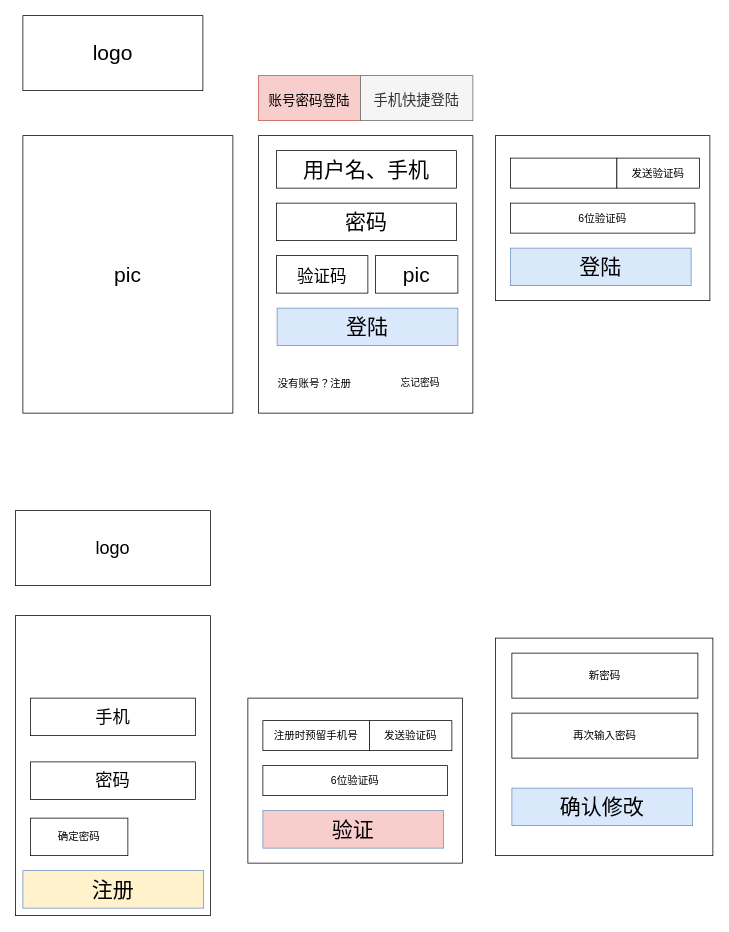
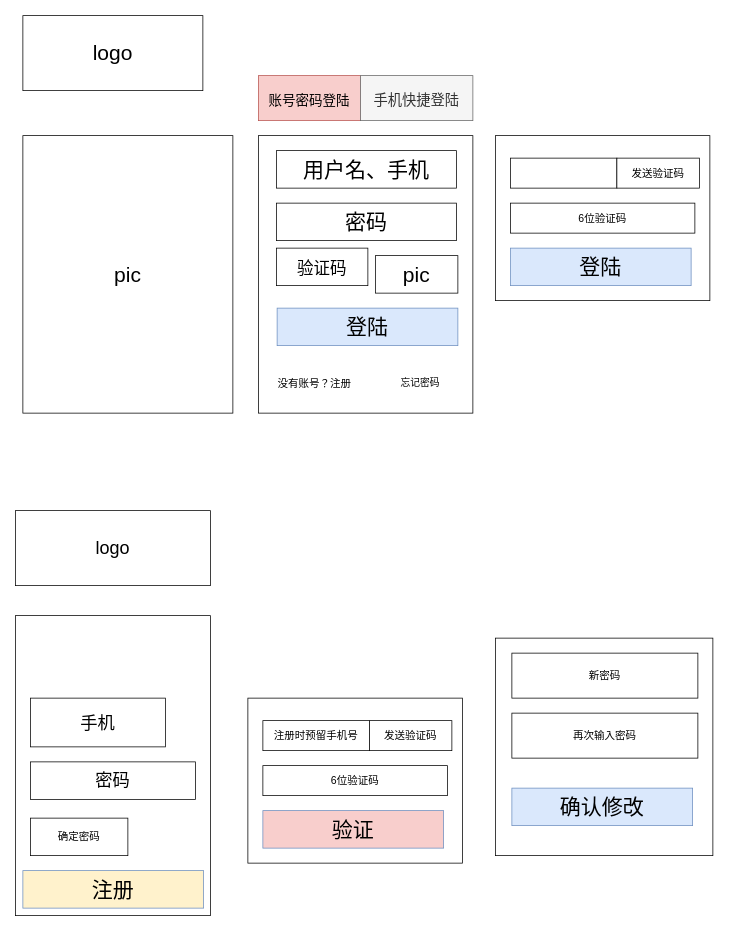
  <mxCell id="0" />
  <mxCell id="1" parent="0" />
  <mxCell id="2" value="logo" style="rounded=0;whiteSpace=wrap;html=1;fontSize=28;" vertex="1" parent="1"><mxGeometry x="30" y="20" width="240" height="100" as="geometry" /></mxCell>
  <mxCell id="3" value="pic" style="rounded=0;whiteSpace=wrap;html=1;fontSize=28;" vertex="1" parent="1"><mxGeometry x="30" y="180" width="280" height="370" as="geometry" /></mxCell>
  <mxCell id="4" value="" style="rounded=0;whiteSpace=wrap;html=1;fontSize=28;" vertex="1" parent="1"><mxGeometry x="344" y="180" width="286" height="370" as="geometry" /></mxCell>
  <mxCell id="5" value="&lt;font style=&quot;font-size: 18px&quot;&gt;账号密码登陆&lt;/font&gt;" style="rounded=0;whiteSpace=wrap;html=1;fontSize=28;fillColor=#f8cecc;strokeColor=#b85450;" vertex="1" parent="1"><mxGeometry x="344" y="100" width="136" height="60" as="geometry" /></mxCell>
  <mxCell id="6" value="&lt;font style=&quot;font-size: 19px&quot;&gt;手机快捷登陆&lt;/font&gt;" style="rounded=0;whiteSpace=wrap;html=1;fontSize=28;fillColor=#f5f5f5;strokeColor=#666666;fontColor=#333333;" vertex="1" parent="1"><mxGeometry x="480" y="100" width="150" height="60" as="geometry" /></mxCell>
  <mxCell id="7" value="" style="rounded=0;whiteSpace=wrap;html=1;fontSize=28;" vertex="1" parent="1"><mxGeometry x="660" y="180" width="286" height="220" as="geometry" /></mxCell>
  <mxCell id="8" value="用户名、手机" style="rounded=0;whiteSpace=wrap;html=1;fontSize=28;" vertex="1" parent="1"><mxGeometry x="368" y="200" width="240" height="50" as="geometry" /></mxCell>
  <mxCell id="9" value="密码" style="rounded=0;whiteSpace=wrap;html=1;fontSize=28;" vertex="1" parent="1"><mxGeometry x="368" y="270" width="240" height="50" as="geometry" /></mxCell>
- <mxCell id="10" value="&lt;font style=&quot;font-size: 22px&quot;&gt;验证码&lt;/font&gt;" style="rounded=0;whiteSpace=wrap;html=1;fontSize=28;" vertex="1" parent="1"><mxGeometry x="368" y="340" width="122" height="50" as="geometry" /></mxCell>
+ <mxCell id="10" value="&lt;font style=&quot;font-size: 22px&quot;&gt;验证码&lt;/font&gt;" style="rounded=0;whiteSpace=wrap;html=1;fontSize=28;" vertex="1" parent="1"><mxGeometry x="368" y="330" width="122" height="50" as="geometry" /></mxCell>
  <mxCell id="11" value="pic" style="rounded=0;whiteSpace=wrap;html=1;fontSize=28;" vertex="1" parent="1"><mxGeometry x="500" y="340" width="110" height="50" as="geometry" /></mxCell>
  <mxCell id="12" value="登陆" style="rounded=0;whiteSpace=wrap;html=1;fontSize=28;fillColor=#dae8fc;strokeColor=#6c8ebf;" vertex="1" parent="1"><mxGeometry x="369" y="410" width="241" height="50" as="geometry" /></mxCell>
  <mxCell id="13" value="&lt;font style=&quot;font-size: 14px;&quot;&gt;没有账号？注册&lt;/font&gt;" style="text;html=1;strokeColor=none;fillColor=none;align=center;verticalAlign=middle;whiteSpace=wrap;rounded=0;fontSize=14;" vertex="1" parent="1"><mxGeometry x="369" y="500" width="100" height="20" as="geometry" /></mxCell>
  <mxCell id="14" value="忘记密码" style="text;html=1;strokeColor=none;fillColor=none;align=center;verticalAlign=middle;whiteSpace=wrap;rounded=0;fontSize=13;" vertex="1" parent="1"><mxGeometry x="520" y="499" width="80" height="20" as="geometry" /></mxCell>
  <mxCell id="15" value="" style="rounded=0;whiteSpace=wrap;html=1;fontSize=14;" vertex="1" parent="1"><mxGeometry x="680" y="210" width="142" height="40" as="geometry" /></mxCell>
  <mxCell id="16" value="发送验证码" style="rounded=0;whiteSpace=wrap;html=1;fontSize=14;" vertex="1" parent="1"><mxGeometry x="822" y="210" width="110" height="40" as="geometry" /></mxCell>
  <mxCell id="17" value="6位验证码" style="rounded=0;whiteSpace=wrap;html=1;fontSize=14;" vertex="1" parent="1"><mxGeometry x="680" y="270" width="246" height="40" as="geometry" /></mxCell>
  <mxCell id="18" value="登陆" style="rounded=0;whiteSpace=wrap;html=1;fontSize=28;fillColor=#dae8fc;strokeColor=#6c8ebf;" vertex="1" parent="1"><mxGeometry x="680" y="330" width="241" height="50" as="geometry" /></mxCell>
  <mxCell id="19" value="" style="rounded=0;whiteSpace=wrap;html=1;fontSize=28;" vertex="1" parent="1"><mxGeometry x="330" y="930" width="286" height="220" as="geometry" /></mxCell>
  <mxCell id="20" value="注册时预留手机号" style="rounded=0;whiteSpace=wrap;html=1;fontSize=14;" vertex="1" parent="1"><mxGeometry x="350" y="960" width="142" height="40" as="geometry" /></mxCell>
  <mxCell id="21" value="发送验证码" style="rounded=0;whiteSpace=wrap;html=1;fontSize=14;" vertex="1" parent="1"><mxGeometry x="492" y="960" width="110" height="40" as="geometry" /></mxCell>
  <mxCell id="22" value="6位验证码" style="rounded=0;whiteSpace=wrap;html=1;fontSize=14;" vertex="1" parent="1"><mxGeometry x="350" y="1020" width="246" height="40" as="geometry" /></mxCell>
  <mxCell id="23" value="验证" style="rounded=0;whiteSpace=wrap;html=1;fontSize=28;fillColor=#f8cecc;strokeColor=#6c8ebf;" vertex="1" parent="1"><mxGeometry x="350" y="1080" width="241" height="50" as="geometry" /></mxCell>
  <mxCell id="24" value="" style="rounded=0;whiteSpace=wrap;html=1;fontSize=14;" vertex="1" parent="1"><mxGeometry x="20" y="820" width="260" height="400" as="geometry" /></mxCell>
- <mxCell id="25" value="&lt;font style=&quot;font-size: 23px&quot;&gt;手机&lt;/font&gt;" style="rounded=0;whiteSpace=wrap;html=1;fontSize=14;" vertex="1" parent="1"><mxGeometry x="40" y="930" width="220" height="50" as="geometry" /></mxCell>
+ <mxCell id="25" value="&lt;font style=&quot;font-size: 23px&quot;&gt;手机&lt;/font&gt;" style="rounded=0;whiteSpace=wrap;html=1;fontSize=14;" vertex="1" parent="1"><mxGeometry x="40" y="930" width="180" height="65" as="geometry" /></mxCell>
  <mxCell id="26" value="&lt;font style=&quot;font-size: 23px&quot;&gt;密码&lt;/font&gt;" style="rounded=0;whiteSpace=wrap;html=1;fontSize=14;" vertex="1" parent="1"><mxGeometry x="40" y="1015" width="220" height="50" as="geometry" /></mxCell>
  <mxCell id="27" value="确定密码" style="rounded=0;whiteSpace=wrap;html=1;fontSize=14;" vertex="1" parent="1"><mxGeometry x="40" y="1090" width="130" height="50" as="geometry" /></mxCell>
  <mxCell id="28" value="注册" style="rounded=0;whiteSpace=wrap;html=1;fontSize=28;fillColor=#fff2cc;strokeColor=#6c8ebf;" vertex="1" parent="1"><mxGeometry x="30" y="1160" width="241" height="50" as="geometry" /></mxCell>
  <mxCell id="29" value="" style="rounded=0;whiteSpace=wrap;html=1;fontSize=14;" vertex="1" parent="1"><mxGeometry x="660" y="850" width="290" height="290" as="geometry" /></mxCell>
  <mxCell id="30" value="新密码" style="rounded=0;whiteSpace=wrap;html=1;fontSize=14;" vertex="1" parent="1"><mxGeometry x="682" y="870" width="248" height="60" as="geometry" /></mxCell>
  <mxCell id="31" value="再次输入密码" style="rounded=0;whiteSpace=wrap;html=1;fontSize=14;" vertex="1" parent="1"><mxGeometry x="682" y="950" width="248" height="60" as="geometry" /></mxCell>
  <mxCell id="32" value="确认修改" style="rounded=0;whiteSpace=wrap;html=1;fontSize=28;fillColor=#dae8fc;strokeColor=#6c8ebf;" vertex="1" parent="1"><mxGeometry x="682" y="1050" width="241" height="50" as="geometry" /></mxCell>
  <mxCell id="33" value="&lt;font style=&quot;font-size: 24px&quot;&gt;logo&lt;/font&gt;" style="rounded=0;whiteSpace=wrap;html=1;fontSize=14;" vertex="1" parent="1"><mxGeometry x="20" y="680" width="260" height="100" as="geometry" /></mxCell>
